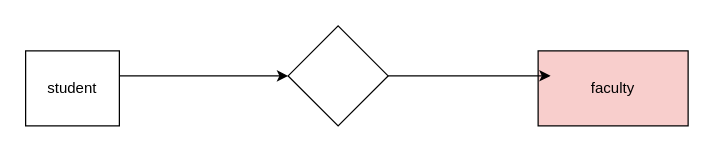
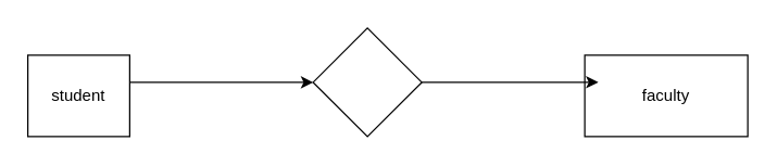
  <mxCell id="0" />
  <mxCell id="1" parent="0" />
  <mxCell id="2" style="edgeStyle=orthogonalEdgeStyle;rounded=0;orthogonalLoop=1;jettySize=auto;html=1;entryX=0;entryY=0.5;entryDx=0;entryDy=0;" edge="1" parent="1" source="3" target="6"><mxGeometry relative="1" as="geometry"><Array as="points"><mxPoint x="170" y="60" /><mxPoint x="170" y="60" /></Array></mxGeometry></mxCell>
  <mxCell id="3" value="student" style="rounded=0;whiteSpace=wrap;html=1;" vertex="1" parent="1"><mxGeometry x="20" y="40" width="75" height="60" as="geometry" /></mxCell>
- <mxCell id="4" value="faculty&lt;br&gt;" style="rounded=0;whiteSpace=wrap;html=1;fillColor=#f8cecc;" vertex="1" parent="1"><mxGeometry x="430" y="40" width="120" height="60" as="geometry" /></mxCell>
+ <mxCell id="4" value="faculty&lt;br&gt;" style="rounded=0;whiteSpace=wrap;html=1;" vertex="1" parent="1"><mxGeometry x="430" y="40" width="120" height="60" as="geometry" /></mxCell>
  <mxCell id="5" style="edgeStyle=orthogonalEdgeStyle;rounded=0;orthogonalLoop=1;jettySize=auto;html=1;exitX=1;exitY=0.5;exitDx=0;exitDy=0;entryX=0.083;entryY=0.333;entryDx=0;entryDy=0;entryPerimeter=0;" edge="1" parent="1" source="6" target="4"><mxGeometry relative="1" as="geometry" /></mxCell>
  <mxCell id="6" value="" style="rhombus;whiteSpace=wrap;html=1;" vertex="1" parent="1"><mxGeometry x="230" y="20" width="80" height="80" as="geometry" /></mxCell>
